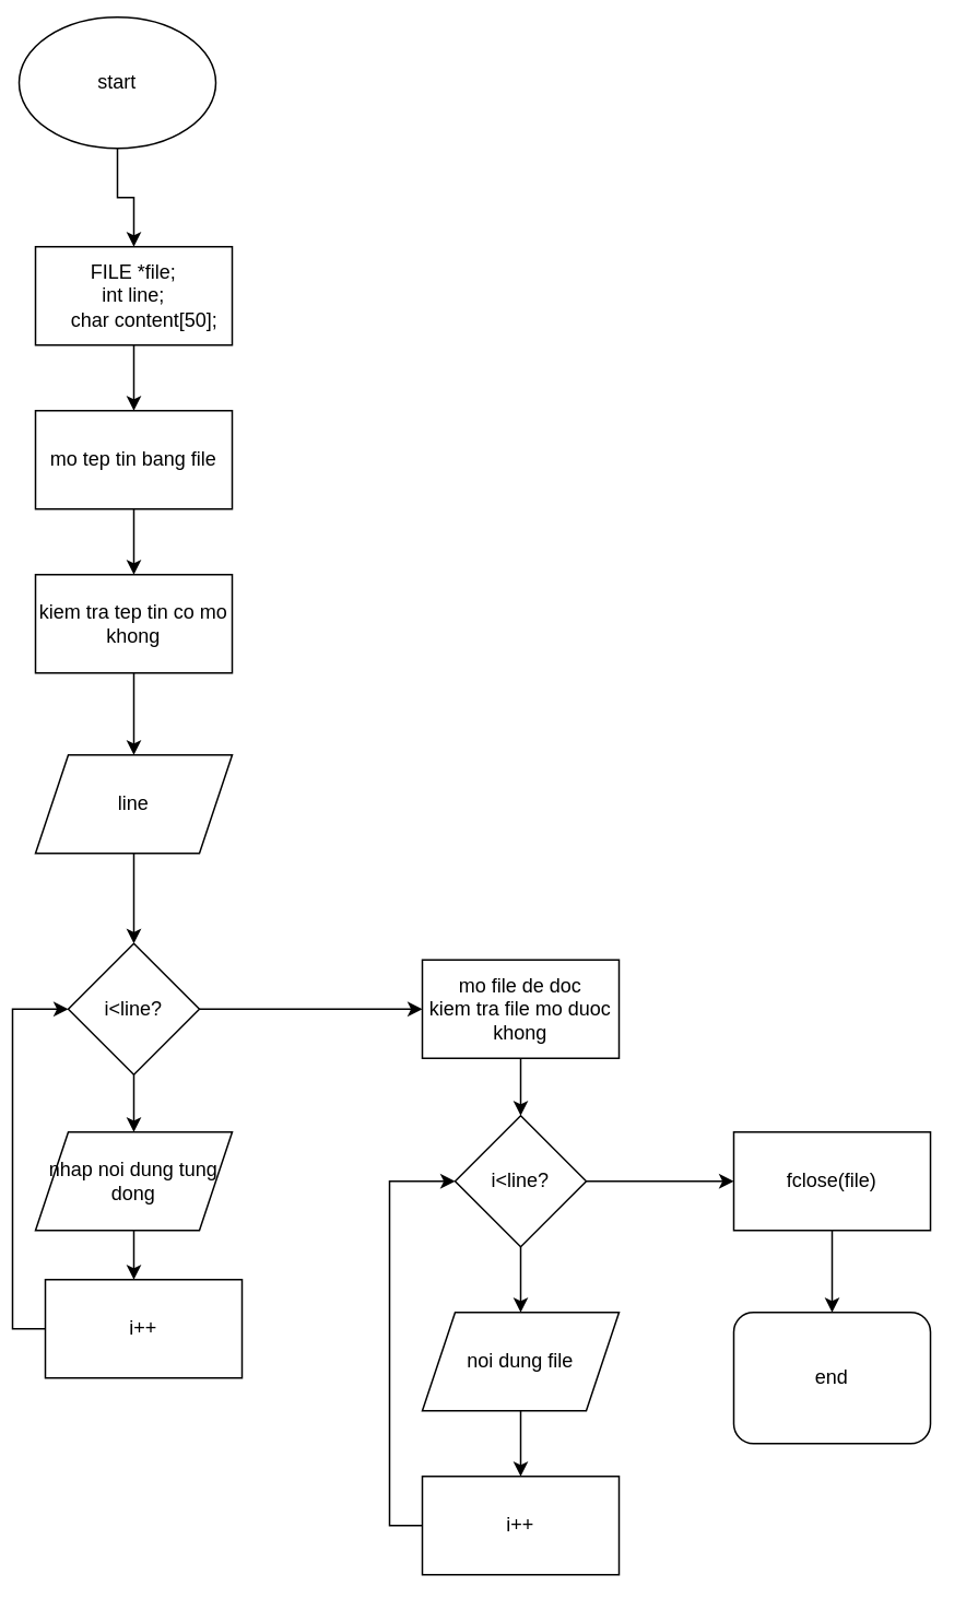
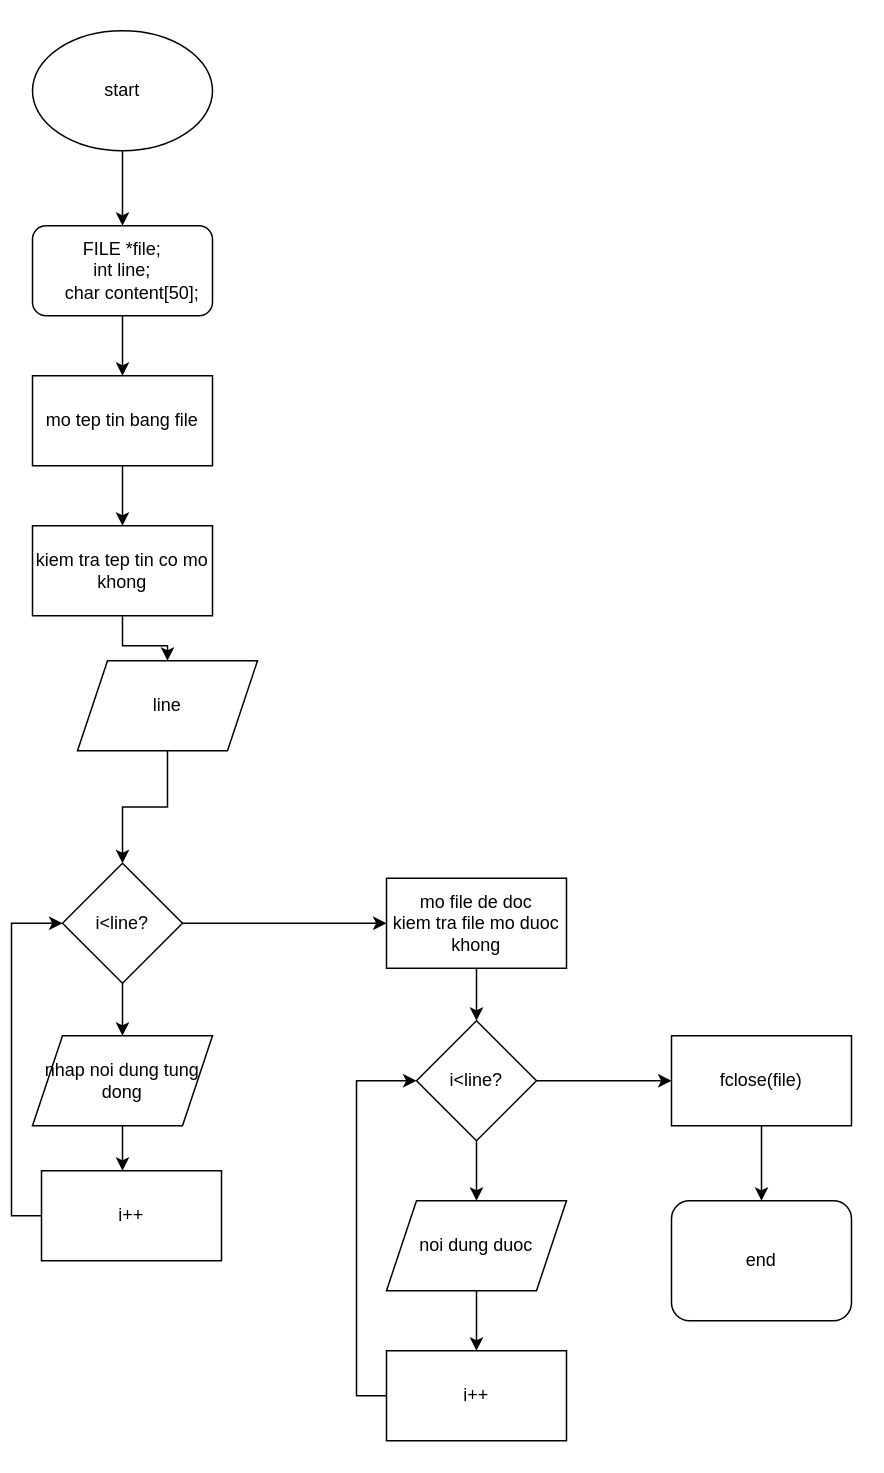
  <mxCell id="0" />
  <mxCell id="1" parent="0" />
  <mxCell id="2" style="edgeStyle=orthogonalEdgeStyle;rounded=0;orthogonalLoop=1;jettySize=auto;html=1;exitX=0.5;exitY=1;exitDx=0;exitDy=0;entryX=0.5;entryY=0;entryDx=0;entryDy=0;" edge="1" parent="1" source="3" target="5"><mxGeometry relative="1" as="geometry" /></mxCell>
- <mxCell id="3" value="start" style="ellipse;whiteSpace=wrap;html=1;" vertex="1" parent="1"><mxGeometry x="10" y="10" width="120" height="80" as="geometry" /></mxCell>
+ <mxCell id="3" value="start" style="ellipse;whiteSpace=wrap;html=1;" vertex="1" parent="1"><mxGeometry x="20" y="20" width="120" height="80" as="geometry" /></mxCell>
  <mxCell id="4" style="edgeStyle=orthogonalEdgeStyle;rounded=0;orthogonalLoop=1;jettySize=auto;html=1;exitX=0.5;exitY=1;exitDx=0;exitDy=0;entryX=0.5;entryY=0;entryDx=0;entryDy=0;" edge="1" parent="1" source="5" target="7"><mxGeometry relative="1" as="geometry" /></mxCell>
- <mxCell id="5" value="&lt;div&gt;FILE *file;&lt;/div&gt;&lt;div&gt;int line;&lt;span style=&quot;&quot;&gt;&lt;/span&gt;&lt;/div&gt;&lt;div&gt;&lt;span style=&quot;&quot;&gt;&lt;span style=&quot;&quot;&gt;&lt;span style=&quot;white-space: pre;&quot;&gt;&amp;nbsp;&amp;nbsp;&amp;nbsp;&amp;nbsp;&lt;/span&gt;&lt;/span&gt;char content[50];&lt;/span&gt;&lt;/div&gt;" style="rounded=0;whiteSpace=wrap;html=1;" vertex="1" parent="1"><mxGeometry x="20" y="150" width="120" height="60" as="geometry" /></mxCell>
+ <mxCell id="5" value="&lt;div&gt;FILE *file;&lt;/div&gt;&lt;div&gt;int line;&lt;span style=&quot;&quot;&gt;&lt;/span&gt;&lt;/div&gt;&lt;div&gt;&lt;span style=&quot;&quot;&gt;&lt;span style=&quot;&quot;&gt;&lt;span style=&quot;white-space: pre;&quot;&gt;&amp;nbsp;&amp;nbsp;&amp;nbsp;&amp;nbsp;&lt;/span&gt;&lt;/span&gt;char content[50];&lt;/span&gt;&lt;/div&gt;" style="whiteSpace=wrap;html=1;rounded=1;" vertex="1" parent="1"><mxGeometry x="20" y="150" width="120" height="60" as="geometry" /></mxCell>
  <mxCell id="6" style="edgeStyle=orthogonalEdgeStyle;rounded=0;orthogonalLoop=1;jettySize=auto;html=1;exitX=0.5;exitY=1;exitDx=0;exitDy=0;entryX=0.5;entryY=0;entryDx=0;entryDy=0;" edge="1" parent="1" source="7" target="9"><mxGeometry relative="1" as="geometry" /></mxCell>
  <mxCell id="7" value="mo tep tin bang file" style="rounded=0;whiteSpace=wrap;html=1;" vertex="1" parent="1"><mxGeometry x="20" y="250" width="120" height="60" as="geometry" /></mxCell>
  <mxCell id="8" style="edgeStyle=orthogonalEdgeStyle;rounded=0;orthogonalLoop=1;jettySize=auto;html=1;exitX=0.5;exitY=1;exitDx=0;exitDy=0;entryX=0.5;entryY=0;entryDx=0;entryDy=0;" edge="1" parent="1" source="9" target="11"><mxGeometry relative="1" as="geometry" /></mxCell>
  <mxCell id="9" value="kiem tra tep tin co mo khong" style="rounded=0;whiteSpace=wrap;html=1;" vertex="1" parent="1"><mxGeometry x="20" y="350" width="120" height="60" as="geometry" /></mxCell>
  <mxCell id="10" value="" style="edgeStyle=orthogonalEdgeStyle;rounded=0;orthogonalLoop=1;jettySize=auto;html=1;" edge="1" parent="1" source="11" target="14"><mxGeometry relative="1" as="geometry" /></mxCell>
- <mxCell id="11" value="line" style="shape=parallelogram;perimeter=parallelogramPerimeter;whiteSpace=wrap;html=1;fixedSize=1;" vertex="1" parent="1"><mxGeometry x="20" y="460" width="120" height="60" as="geometry" /></mxCell>
+ <mxCell id="11" value="line" style="shape=parallelogram;perimeter=parallelogramPerimeter;whiteSpace=wrap;html=1;fixedSize=1;" vertex="1" parent="1"><mxGeometry x="50" y="440" width="120" height="60" as="geometry" /></mxCell>
  <mxCell id="12" style="edgeStyle=orthogonalEdgeStyle;rounded=0;orthogonalLoop=1;jettySize=auto;html=1;exitX=0.5;exitY=1;exitDx=0;exitDy=0;entryX=0.5;entryY=0;entryDx=0;entryDy=0;" edge="1" parent="1" source="14" target="16"><mxGeometry relative="1" as="geometry" /></mxCell>
  <mxCell id="13" style="edgeStyle=orthogonalEdgeStyle;rounded=0;orthogonalLoop=1;jettySize=auto;html=1;exitX=1;exitY=0.5;exitDx=0;exitDy=0;" edge="1" parent="1" source="14" target="18"><mxGeometry relative="1" as="geometry" /></mxCell>
  <mxCell id="14" value="i&amp;lt;line?" style="rhombus;whiteSpace=wrap;html=1;" vertex="1" parent="1"><mxGeometry x="40" y="575" width="80" height="80" as="geometry" /></mxCell>
  <mxCell id="15" style="edgeStyle=orthogonalEdgeStyle;rounded=0;orthogonalLoop=1;jettySize=auto;html=1;exitX=0.5;exitY=1;exitDx=0;exitDy=0;" edge="1" parent="1" source="16"><mxGeometry relative="1" as="geometry"><mxPoint x="80" y="780" as="targetPoint" /></mxGeometry></mxCell>
  <mxCell id="16" value="nhap noi dung tung dong" style="shape=parallelogram;perimeter=parallelogramPerimeter;whiteSpace=wrap;html=1;fixedSize=1;" vertex="1" parent="1"><mxGeometry x="20" y="690" width="120" height="60" as="geometry" /></mxCell>
  <mxCell id="17" style="edgeStyle=orthogonalEdgeStyle;rounded=0;orthogonalLoop=1;jettySize=auto;html=1;exitX=0.5;exitY=1;exitDx=0;exitDy=0;" edge="1" parent="1" source="18"><mxGeometry relative="1" as="geometry"><mxPoint x="316" y="680" as="targetPoint" /></mxGeometry></mxCell>
  <mxCell id="18" value="mo file de doc&lt;br&gt;kiem tra file mo duoc khong" style="rounded=0;whiteSpace=wrap;html=1;" vertex="1" parent="1"><mxGeometry x="256" y="585" width="120" height="60" as="geometry" /></mxCell>
  <mxCell id="19" style="edgeStyle=orthogonalEdgeStyle;rounded=0;orthogonalLoop=1;jettySize=auto;html=1;exitX=0;exitY=0.5;exitDx=0;exitDy=0;entryX=0;entryY=0.5;entryDx=0;entryDy=0;" edge="1" parent="1" source="20" target="14"><mxGeometry relative="1" as="geometry" /></mxCell>
  <mxCell id="20" value="i++" style="rounded=0;whiteSpace=wrap;html=1;" vertex="1" parent="1"><mxGeometry x="26" y="780" width="120" height="60" as="geometry" /></mxCell>
  <mxCell id="21" style="edgeStyle=orthogonalEdgeStyle;rounded=0;orthogonalLoop=1;jettySize=auto;html=1;exitX=0.5;exitY=1;exitDx=0;exitDy=0;" edge="1" parent="1" source="23"><mxGeometry relative="1" as="geometry"><mxPoint x="316" y="800" as="targetPoint" /></mxGeometry></mxCell>
  <mxCell id="22" style="edgeStyle=orthogonalEdgeStyle;rounded=0;orthogonalLoop=1;jettySize=auto;html=1;exitX=1;exitY=0.5;exitDx=0;exitDy=0;" edge="1" parent="1" source="23"><mxGeometry relative="1" as="geometry"><mxPoint x="446" y="720" as="targetPoint" /></mxGeometry></mxCell>
  <mxCell id="23" value="i&amp;lt;line?" style="rhombus;whiteSpace=wrap;html=1;" vertex="1" parent="1"><mxGeometry x="276" y="680" width="80" height="80" as="geometry" /></mxCell>
  <mxCell id="24" style="edgeStyle=orthogonalEdgeStyle;rounded=0;orthogonalLoop=1;jettySize=auto;html=1;exitX=0.5;exitY=1;exitDx=0;exitDy=0;entryX=0.5;entryY=0;entryDx=0;entryDy=0;" edge="1" parent="1" source="25" target="27"><mxGeometry relative="1" as="geometry" /></mxCell>
- <mxCell id="25" value="noi dung file" style="shape=parallelogram;perimeter=parallelogramPerimeter;whiteSpace=wrap;html=1;fixedSize=1;" vertex="1" parent="1"><mxGeometry x="256" y="800" width="120" height="60" as="geometry" /></mxCell>
+ <mxCell id="25" value="noi dung duoc" style="shape=parallelogram;perimeter=parallelogramPerimeter;whiteSpace=wrap;html=1;fixedSize=1;" vertex="1" parent="1"><mxGeometry x="256" y="800" width="120" height="60" as="geometry" /></mxCell>
  <mxCell id="26" style="edgeStyle=orthogonalEdgeStyle;rounded=0;orthogonalLoop=1;jettySize=auto;html=1;exitX=0;exitY=0.5;exitDx=0;exitDy=0;entryX=0;entryY=0.5;entryDx=0;entryDy=0;" edge="1" parent="1" source="27" target="23"><mxGeometry relative="1" as="geometry" /></mxCell>
  <mxCell id="27" value="i++" style="rounded=0;whiteSpace=wrap;html=1;" vertex="1" parent="1"><mxGeometry x="256" y="900" width="120" height="60" as="geometry" /></mxCell>
  <mxCell id="28" style="edgeStyle=orthogonalEdgeStyle;rounded=0;orthogonalLoop=1;jettySize=auto;html=1;exitX=0.5;exitY=1;exitDx=0;exitDy=0;entryX=0.5;entryY=0;entryDx=0;entryDy=0;" edge="1" parent="1" source="29" target="30"><mxGeometry relative="1" as="geometry" /></mxCell>
  <mxCell id="29" value="fclose(file)" style="rounded=0;whiteSpace=wrap;html=1;" vertex="1" parent="1"><mxGeometry x="446" y="690" width="120" height="60" as="geometry" /></mxCell>
  <mxCell id="30" value="end" style="whiteSpace=wrap;html=1;rounded=1;" vertex="1" parent="1"><mxGeometry x="446" y="800" width="120" height="80" as="geometry" /></mxCell>
